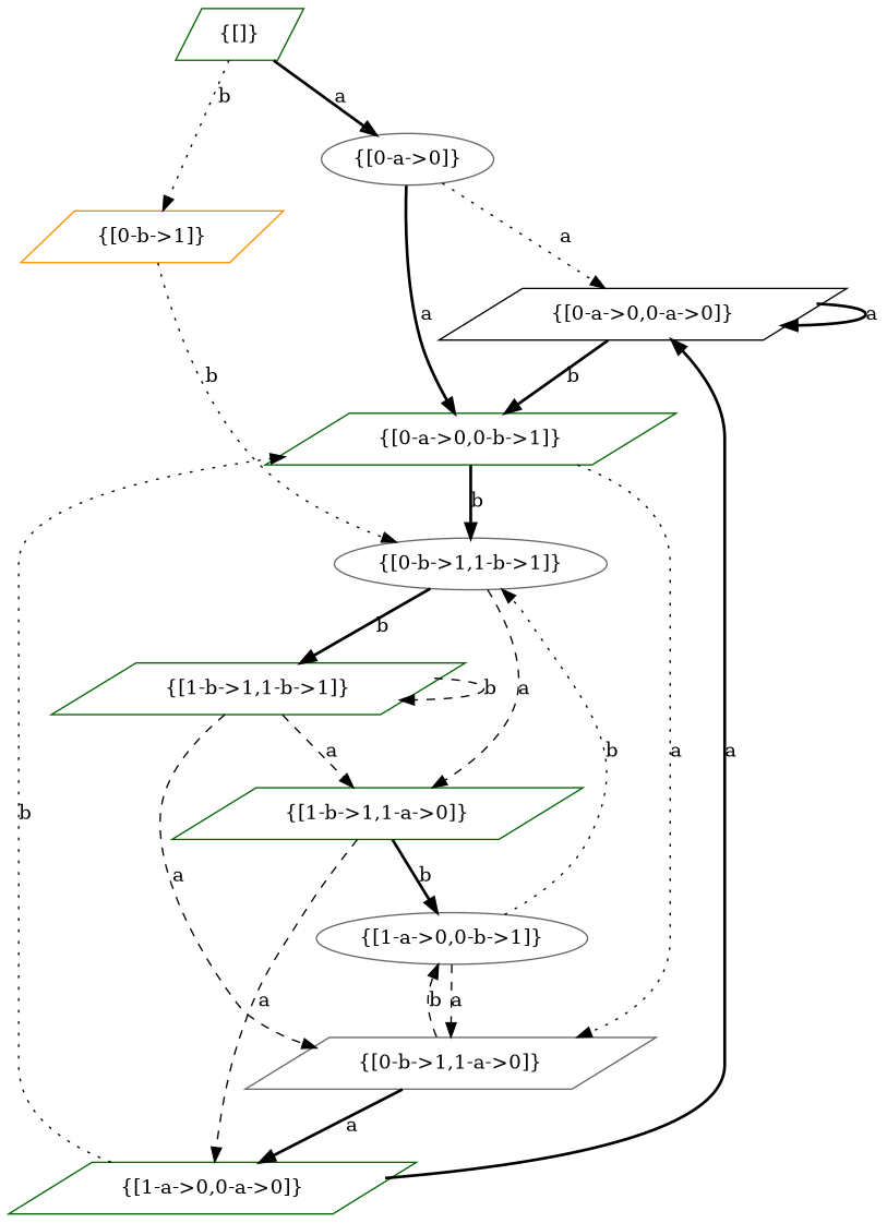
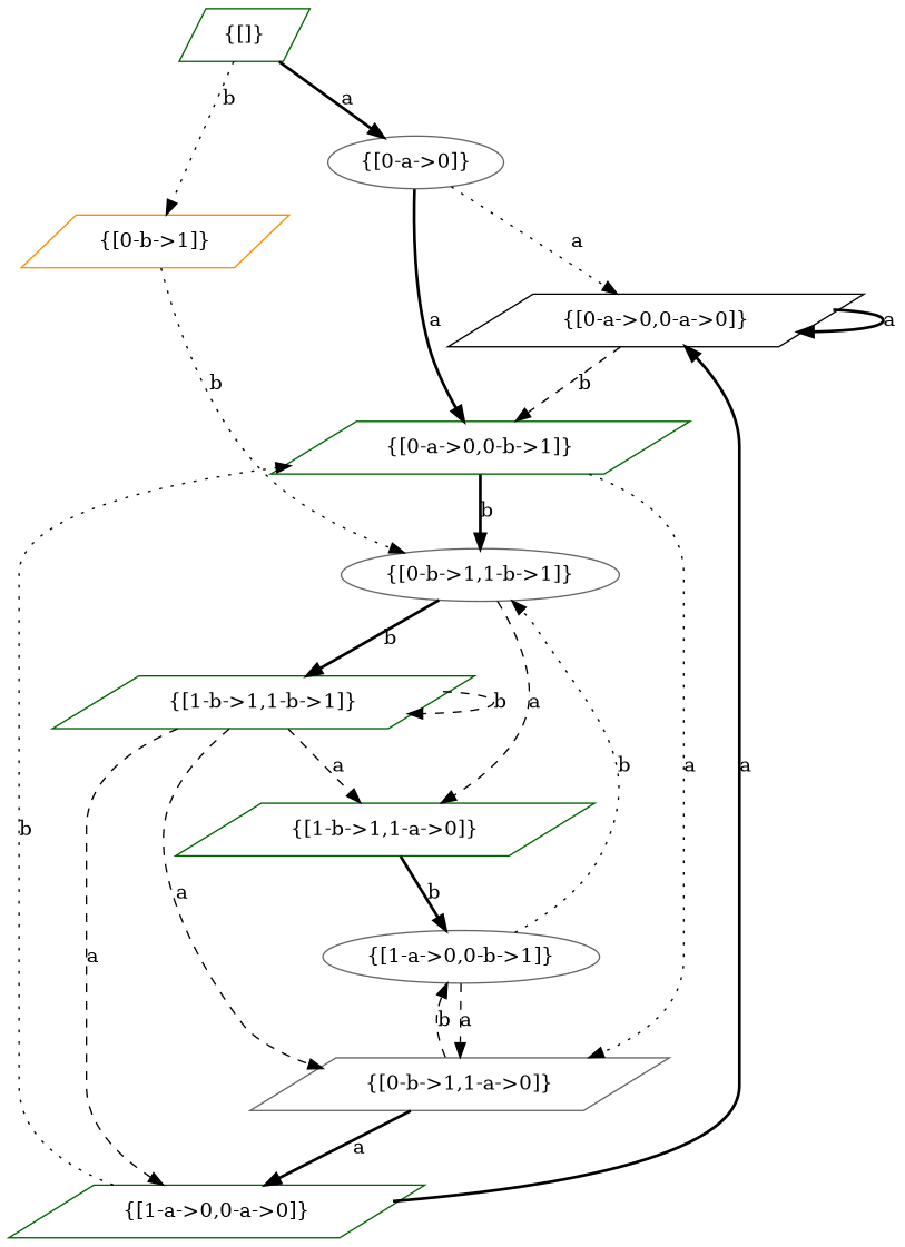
  digraph {
    node [color=darkgreen shape=parallelogram]
    edge [style=bold]
    n1 [label="{[]}"]
    n2 [color=gray40 label="{[0-a->0]}" shape=ellipse]
    n3 [color=darkorange label="{[0-b->1]}"]
    n4 [color=black label="{[0-a->0,0-a->0]}"]
    n5 [label="{[0-a->0,0-b->1]}"]
    n6 [color=gray40 label="{[0-b->1,1-b->1]}" shape=ellipse]
    n7 [color=gray40 label="{[0-b->1,1-a->0]}"]
    n8 [label="{[1-a->0,0-a->0]}"]
    n9 [color=gray40 label="{[1-a->0,0-b->1]}" shape=ellipse]
    n10 [label="{[1-b->1,1-a->0]}"]
    n11 [label="{[1-b->1,1-b->1]}"]
    n1 -> n2 [label=a]
    n1 -> n3 [label=b style=dotted]
    n2 -> n4 [label=a style=dotted]
    n2 -> n5 [label=a]
    n3 -> n6 [label=b style=dotted]
    n4 -> n4 [label=a]
-   n4 -> n5 [label=b]
+   n4 -> n5 [label=b style=dashed]
    n5 -> n6 [label=b]
    n5 -> n7 [label=a style=dotted]
    n6 -> n10 [label=a style=dashed]
    n6 -> n11 [label=b]
    n7 -> n8 [label=a]
    n7 -> n9 [label=b style=dashed]
    n8 -> n4 [label=a]
    n8 -> n5 [label=b style=dotted]
    n9 -> n6 [label=b style=dotted]
    n9 -> n7 [label=a style=dashed]
-   n10 -> n8 [label=a style=dashed]
+   n11 -> n8 [label=a style=dashed]
    n10 -> n9 [label=b]
    n11 -> n7 [label=a style=dashed]
    n11 -> n10 [label=a style=dashed]
    n11 -> n11 [label=b style=dashed]
  }
